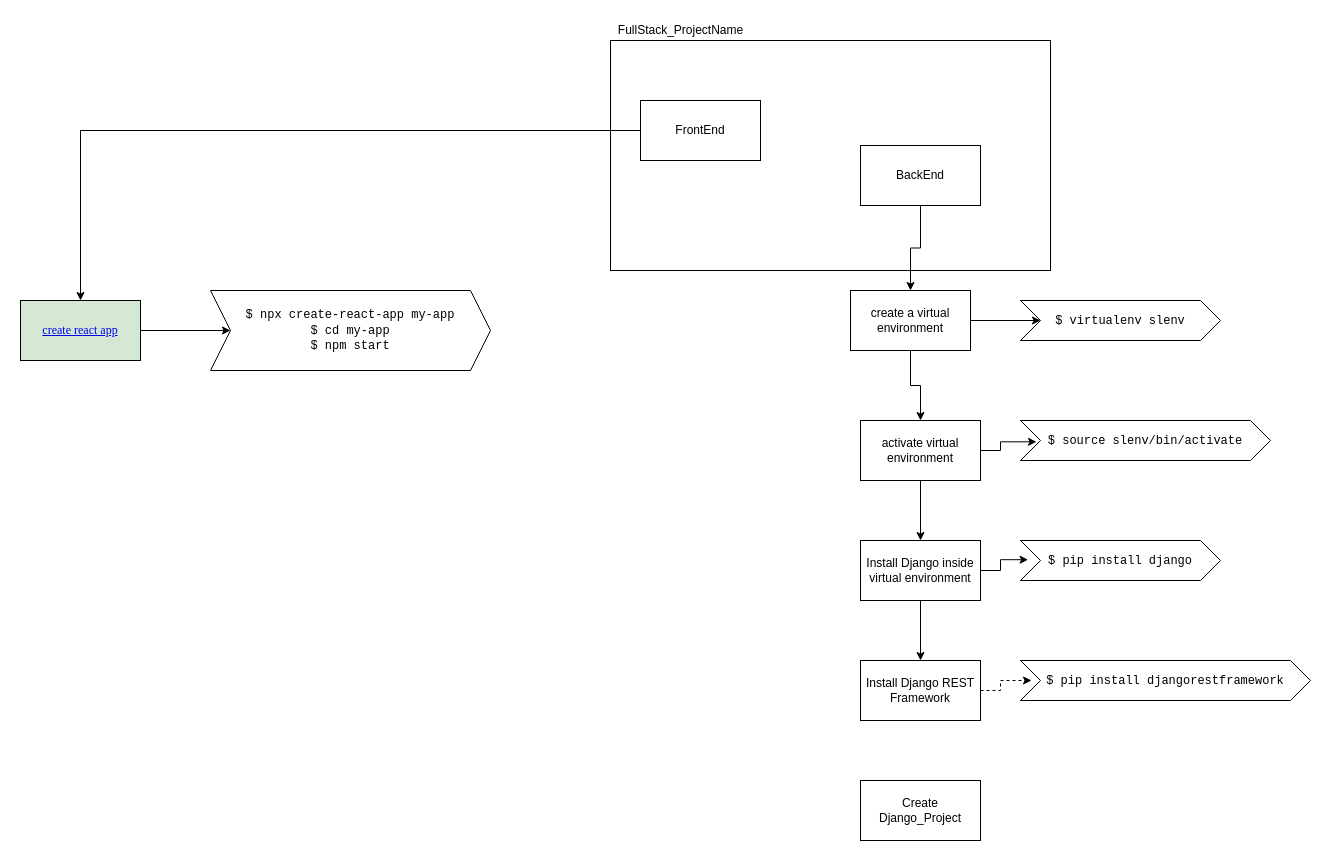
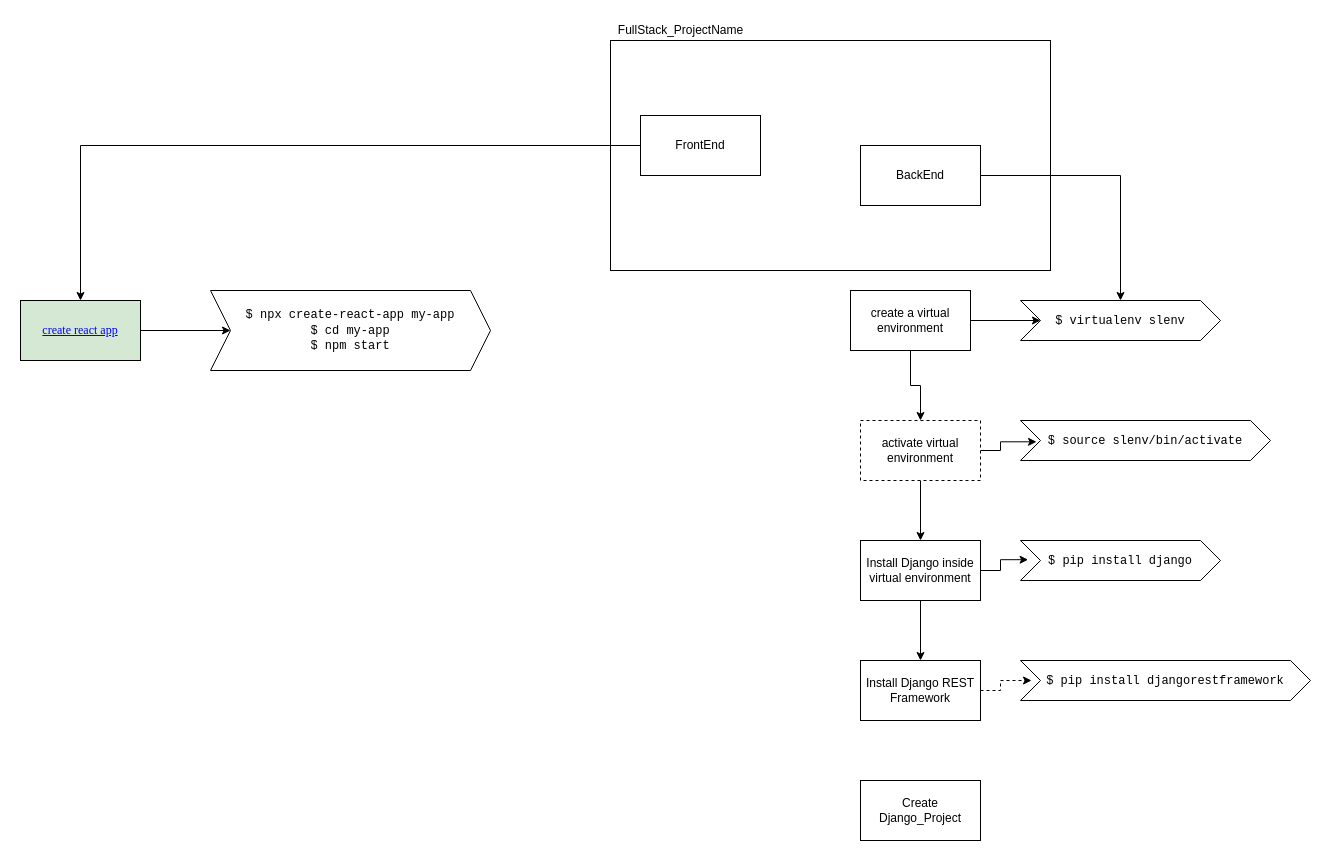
  <mxCell id="0" />
  <mxCell id="1" parent="0" />
  <mxCell id="2" value="" style="rounded=0;whiteSpace=wrap;html=1;" vertex="1" parent="1"><mxGeometry x="610" y="40" width="440" height="230" as="geometry" /></mxCell>
  <mxCell id="3" style="edgeStyle=orthogonalEdgeStyle;rounded=0;orthogonalLoop=1;jettySize=auto;html=1;entryX=0.5;entryY=0;entryDx=0;entryDy=0;fontFamily=Times New Roman;" edge="1" parent="1" source="4" target="25"><mxGeometry relative="1" as="geometry" /></mxCell>
- <mxCell id="4" value="FrontEnd" style="rounded=0;whiteSpace=wrap;html=1;" vertex="1" parent="1"><mxGeometry x="640" y="100" width="120" height="60" as="geometry" /></mxCell>
- <mxCell id="5" style="edgeStyle=orthogonalEdgeStyle;rounded=0;orthogonalLoop=1;jettySize=auto;html=1;entryX=0.5;entryY=0;entryDx=0;entryDy=0;" edge="1" parent="1" source="6" target="10"><mxGeometry relative="1" as="geometry" /></mxCell>
+ <mxCell id="4" value="FrontEnd" style="rounded=0;whiteSpace=wrap;html=1;" vertex="1" parent="1"><mxGeometry x="640" y="115" width="120" height="60" as="geometry" /></mxCell>
+ <mxCell id="5" style="edgeStyle=orthogonalEdgeStyle;rounded=0;orthogonalLoop=1;jettySize=auto;html=1;" edge="1" parent="1" source="6" target="11"><mxGeometry relative="1" as="geometry" /></mxCell>
  <mxCell id="6" value="BackEnd" style="rounded=0;whiteSpace=wrap;html=1;" vertex="1" parent="1"><mxGeometry x="860" y="145" width="120" height="60" as="geometry" /></mxCell>
  <mxCell id="7" value="FullStack_ProjectName" style="text;html=1;align=center;verticalAlign=middle;resizable=0;points=[];autosize=1;strokeColor=none;fillColor=none;" vertex="1" parent="1"><mxGeometry x="610" y="20" width="140" height="20" as="geometry" /></mxCell>
  <mxCell id="8" style="edgeStyle=orthogonalEdgeStyle;rounded=0;orthogonalLoop=1;jettySize=auto;html=1;entryX=0.5;entryY=0;entryDx=0;entryDy=0;" edge="1" parent="1" source="10" target="14"><mxGeometry relative="1" as="geometry" /></mxCell>
  <mxCell id="9" style="edgeStyle=orthogonalEdgeStyle;rounded=0;orthogonalLoop=1;jettySize=auto;html=1;entryX=0;entryY=0.5;entryDx=0;entryDy=0;" edge="1" parent="1" source="10" target="11"><mxGeometry relative="1" as="geometry" /></mxCell>
  <mxCell id="10" value="create a virtual environment" style="rounded=0;whiteSpace=wrap;html=1;" vertex="1" parent="1"><mxGeometry x="850" y="290" width="120" height="60" as="geometry" /></mxCell>
  <mxCell id="11" value="&lt;font face=&quot;Courier New&quot;&gt;$ virtualenv slenv&lt;/font&gt;" style="shape=step;perimeter=stepPerimeter;whiteSpace=wrap;html=1;fixedSize=1;" vertex="1" parent="1"><mxGeometry x="1020" y="300" width="200" height="40" as="geometry" /></mxCell>
  <mxCell id="12" style="edgeStyle=orthogonalEdgeStyle;rounded=0;orthogonalLoop=1;jettySize=auto;html=1;entryX=0.5;entryY=0;entryDx=0;entryDy=0;" edge="1" parent="1" source="14" target="18"><mxGeometry relative="1" as="geometry" /></mxCell>
  <mxCell id="13" style="edgeStyle=orthogonalEdgeStyle;rounded=0;orthogonalLoop=1;jettySize=auto;html=1;entryX=0.064;entryY=0.533;entryDx=0;entryDy=0;entryPerimeter=0;" edge="1" parent="1" source="14" target="15"><mxGeometry relative="1" as="geometry" /></mxCell>
- <mxCell id="14" value="activate virtual environment" style="rounded=0;whiteSpace=wrap;html=1;" vertex="1" parent="1"><mxGeometry x="860" y="420" width="120" height="60" as="geometry" /></mxCell>
+ <mxCell id="14" value="activate virtual environment" style="rounded=0;whiteSpace=wrap;html=1;dashed=1;" vertex="1" parent="1"><mxGeometry x="860" y="420" width="120" height="60" as="geometry" /></mxCell>
  <mxCell id="15" value="&lt;font face=&quot;Courier New&quot;&gt;$ source slenv/bin/activate&lt;/font&gt;" style="shape=step;perimeter=stepPerimeter;whiteSpace=wrap;html=1;fixedSize=1;" vertex="1" parent="1"><mxGeometry x="1020" y="420" width="250" height="40" as="geometry" /></mxCell>
  <mxCell id="16" style="edgeStyle=orthogonalEdgeStyle;rounded=0;orthogonalLoop=1;jettySize=auto;html=1;entryX=0.5;entryY=0;entryDx=0;entryDy=0;" edge="1" parent="1" source="18" target="21"><mxGeometry relative="1" as="geometry" /></mxCell>
  <mxCell id="17" style="edgeStyle=orthogonalEdgeStyle;rounded=0;orthogonalLoop=1;jettySize=auto;html=1;entryX=0.038;entryY=0.48;entryDx=0;entryDy=0;entryPerimeter=0;" edge="1" parent="1" source="18" target="19"><mxGeometry relative="1" as="geometry" /></mxCell>
  <mxCell id="18" value="Install Django inside virtual environment" style="rounded=0;whiteSpace=wrap;html=1;" vertex="1" parent="1"><mxGeometry x="860" y="540" width="120" height="60" as="geometry" /></mxCell>
  <mxCell id="19" value="&lt;font face=&quot;Courier New&quot;&gt;$ pip install django&lt;/font&gt;" style="shape=step;perimeter=stepPerimeter;whiteSpace=wrap;html=1;fixedSize=1;" vertex="1" parent="1"><mxGeometry x="1020" y="540" width="200" height="40" as="geometry" /></mxCell>
  <mxCell id="20" style="edgeStyle=orthogonalEdgeStyle;rounded=0;orthogonalLoop=1;jettySize=auto;html=1;entryX=0.038;entryY=0.5;entryDx=0;entryDy=0;entryPerimeter=0;dashed=1;" edge="1" parent="1" source="21" target="22"><mxGeometry relative="1" as="geometry" /></mxCell>
  <mxCell id="21" value="Install Django REST Framework" style="rounded=0;whiteSpace=wrap;html=1;" vertex="1" parent="1"><mxGeometry x="860" y="660" width="120" height="60" as="geometry" /></mxCell>
  <mxCell id="22" value="&lt;font face=&quot;Courier New&quot;&gt;$ pip install djangorestframework&lt;/font&gt;" style="shape=step;perimeter=stepPerimeter;whiteSpace=wrap;html=1;fixedSize=1;" vertex="1" parent="1"><mxGeometry x="1020" y="660" width="290" height="40" as="geometry" /></mxCell>
  <mxCell id="23" value="Create Django_Project" style="rounded=0;whiteSpace=wrap;html=1;" vertex="1" parent="1"><mxGeometry x="860" y="780" width="120" height="60" as="geometry" /></mxCell>
  <mxCell id="24" style="edgeStyle=orthogonalEdgeStyle;rounded=0;orthogonalLoop=1;jettySize=auto;html=1;entryX=0;entryY=0.5;entryDx=0;entryDy=0;fontFamily=Times New Roman;" edge="1" parent="1" source="25" target="26"><mxGeometry relative="1" as="geometry" /></mxCell>
  <mxCell id="25" value="&lt;font face=&quot;Times New Roman&quot;&gt;&lt;a href=&quot;https://create-react-app.dev/docs/getting-started&quot;&gt;create react app&lt;/a&gt;&lt;/font&gt;" style="rounded=0;whiteSpace=wrap;html=1;fontFamily=Courier New;fillColor=#d5e8d4;" vertex="1" parent="1"><mxGeometry x="20" y="300" width="120" height="60" as="geometry" /></mxCell>
  <mxCell id="26" value="&lt;font face=&quot;Courier New&quot;&gt;$&amp;nbsp;&lt;/font&gt;&lt;span&gt;&lt;font face=&quot;Courier New&quot;&gt;npx create-react-app my-app&lt;/font&gt;&lt;/span&gt;&lt;div&gt;&lt;font face=&quot;Courier New&quot;&gt;$ cd my-app&lt;/font&gt;&lt;/div&gt;&lt;div&gt;&lt;font face=&quot;Courier New&quot;&gt;$ npm start&lt;/font&gt;&lt;/div&gt;" style="shape=step;perimeter=stepPerimeter;whiteSpace=wrap;html=1;fixedSize=1;" vertex="1" parent="1"><mxGeometry x="210" y="290" width="280" height="80" as="geometry" /></mxCell>
